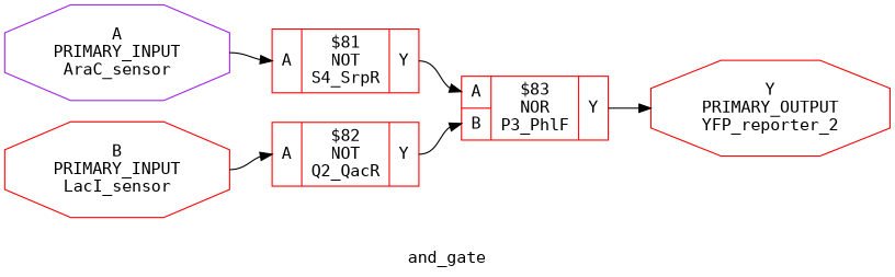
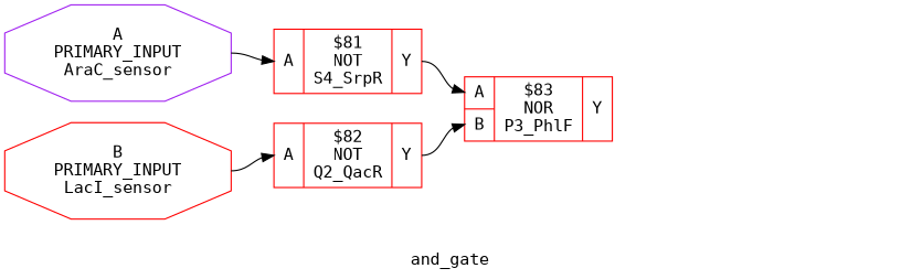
  digraph {
    label=and_gate
    rankdir=LR
    remincross=true
    fontname="DejaVu Sans Mono"
    node [shape=octagon color=red fontname="DejaVu Sans Mono"]
    edge [color=black fontcolor=black headport="p3:w" tailport="p5:e" fontname="DejaVu Sans Mono"]
    n1 [fontcolor=black label="A\nPRIMARY_INPUT\nAraC_sensor" color=purple]
    n2 [label="{{<p3> A}|$81\nNOT\nS4_SrpR|{<p5> Y}}" shape=record]
    n3 [fontcolor=black label="B\nPRIMARY_INPUT\nLacI_sensor"]
    n4 [label="{{<p3> A}|$82\nNOT\nQ2_QacR|{<p5> Y}}" shape=record]
-   n5 [fontcolor=black label="Y\nPRIMARY_OUTPUT\nYFP_reporter_2"]
    n6 [label="{{<p3> A|<p4> B}|$83\nNOR\nP3_PhlF|{<p5> Y}}" shape=record]
    n1 -> n2 [tailport=e]
    n2 -> n6
    n3 -> n4 [tailport=e]
    n4 -> n6 [headport="p4:w"]
-   n6 -> n5 [headport=w]
  }
